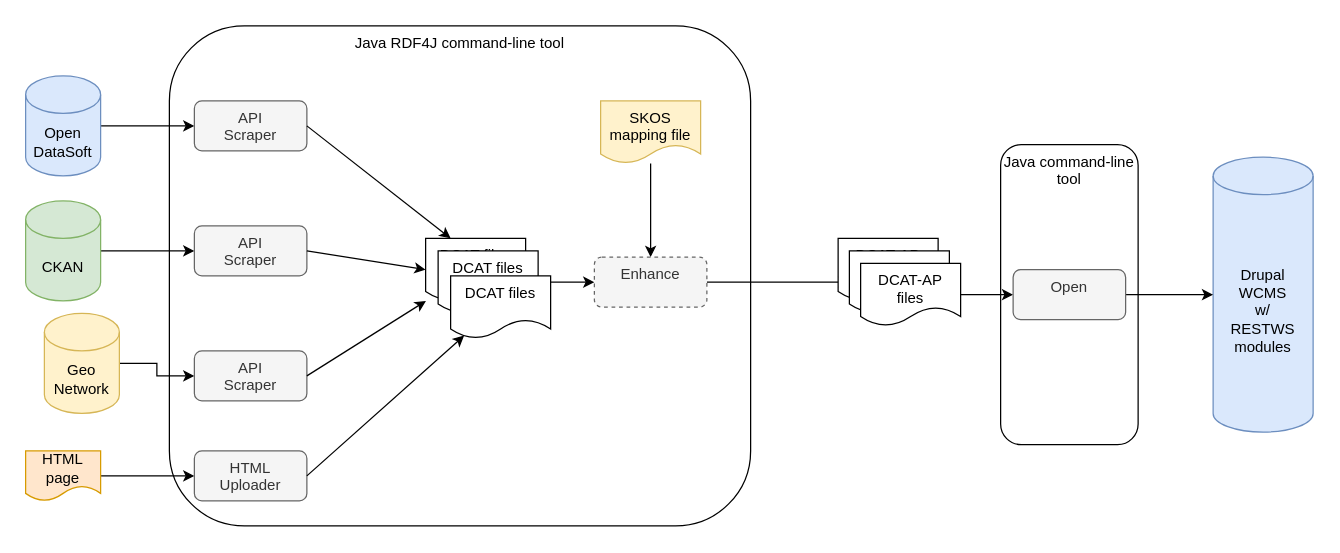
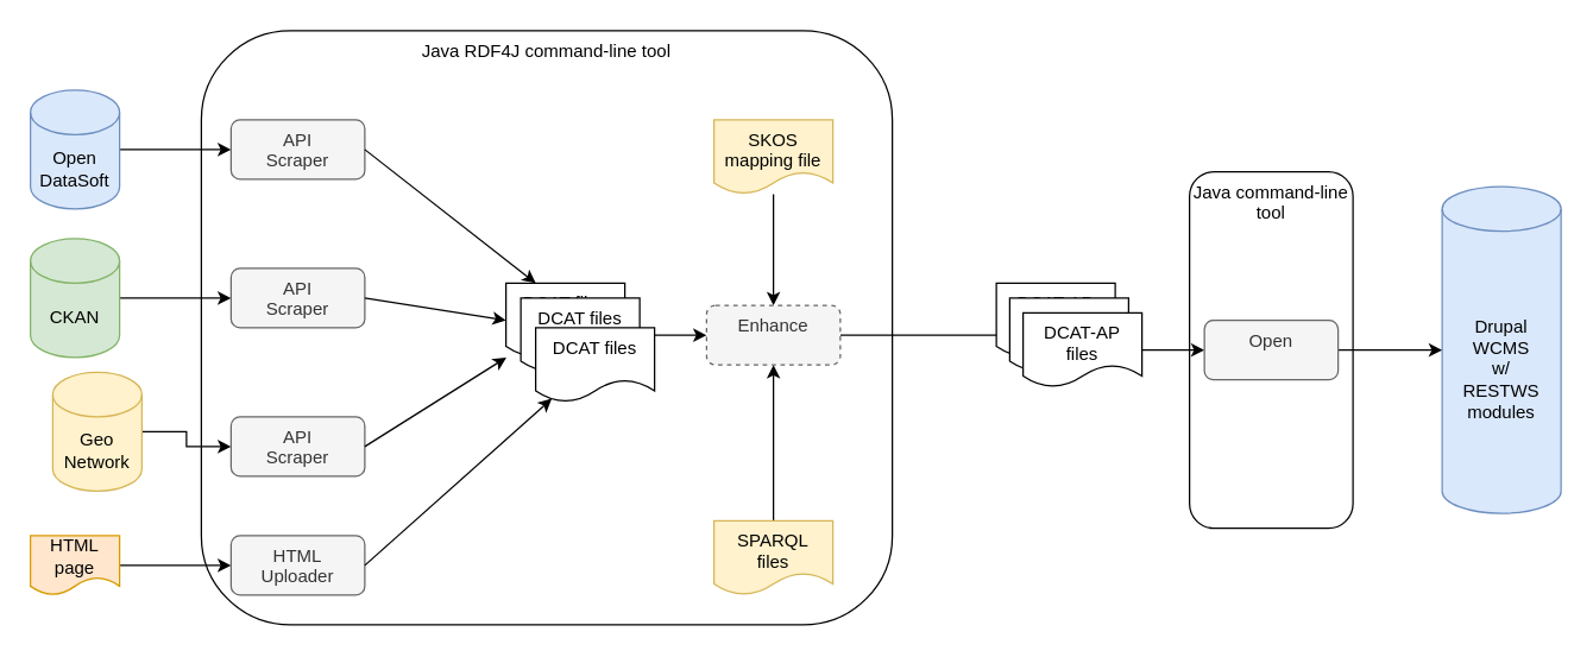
  <mxCell id="0" />
  <mxCell id="1" parent="0" />
  <mxCell id="2" value="Java command-line tool" style="rounded=1;whiteSpace=wrap;html=1;verticalAlign=top;" vertex="1" parent="1"><mxGeometry x="800" y="115" width="110" height="240" as="geometry" /></mxCell>
  <mxCell id="3" value="Java RDF4J command-line tool" style="rounded=1;whiteSpace=wrap;html=1;verticalAlign=top;" vertex="1" parent="1"><mxGeometry x="135" y="20" width="465" height="400" as="geometry" /></mxCell>
  <mxCell id="4" value="" style="edgeStyle=orthogonalEdgeStyle;rounded=0;orthogonalLoop=1;jettySize=auto;html=1;" edge="1" parent="1" source="5" target="12"><mxGeometry relative="1" as="geometry" /></mxCell>
  <mxCell id="5" value="Open&lt;br&gt;DataSoft" style="shape=cylinder3;whiteSpace=wrap;html=1;boundedLbl=1;backgroundOutline=1;size=15;fillColor=#dae8fc;strokeColor=#6c8ebf;" vertex="1" parent="1"><mxGeometry x="20" y="60" width="60" height="80" as="geometry" /></mxCell>
  <mxCell id="6" value="" style="edgeStyle=orthogonalEdgeStyle;rounded=0;orthogonalLoop=1;jettySize=auto;html=1;" edge="1" parent="1" source="7" target="14"><mxGeometry relative="1" as="geometry" /></mxCell>
  <mxCell id="7" value="CKAN" style="shape=cylinder3;whiteSpace=wrap;html=1;boundedLbl=1;backgroundOutline=1;size=15;fillColor=#d5e8d4;strokeColor=#82b366;" vertex="1" parent="1"><mxGeometry x="20" y="160" width="60" height="80" as="geometry" /></mxCell>
  <mxCell id="8" value="" style="edgeStyle=orthogonalEdgeStyle;rounded=0;orthogonalLoop=1;jettySize=auto;html=1;" edge="1" parent="1" source="9" target="15"><mxGeometry relative="1" as="geometry" /></mxCell>
  <mxCell id="9" value="Geo&lt;br&gt;Network" style="shape=cylinder3;whiteSpace=wrap;html=1;boundedLbl=1;backgroundOutline=1;size=15;fillColor=#fff2cc;strokeColor=#d6b656;" vertex="1" parent="1"><mxGeometry x="35" y="250" width="60" height="80" as="geometry" /></mxCell>
  <mxCell id="10" value="" style="edgeStyle=orthogonalEdgeStyle;rounded=0;orthogonalLoop=1;jettySize=auto;html=1;" edge="1" parent="1" source="11" target="13"><mxGeometry relative="1" as="geometry" /></mxCell>
  <mxCell id="11" value="HTML&lt;br&gt;page" style="shape=document;whiteSpace=wrap;html=1;boundedLbl=1;fillColor=#ffe6cc;strokeColor=#d79b00;" vertex="1" parent="1"><mxGeometry x="20" y="360" width="60" height="40" as="geometry" /></mxCell>
  <mxCell id="12" value="API&lt;br&gt;Scraper" style="rounded=1;whiteSpace=wrap;html=1;verticalAlign=top;fillColor=#f5f5f5;strokeColor=#666666;fontColor=#333333;" vertex="1" parent="1"><mxGeometry x="155" y="80" width="90" height="40" as="geometry" /></mxCell>
  <mxCell id="13" value="HTML&lt;br&gt;Uploader" style="rounded=1;whiteSpace=wrap;html=1;verticalAlign=top;fillColor=#f5f5f5;strokeColor=#666666;fontColor=#333333;" vertex="1" parent="1"><mxGeometry x="155" y="360" width="90" height="40" as="geometry" /></mxCell>
  <mxCell id="14" value="API&lt;br&gt;Scraper" style="rounded=1;whiteSpace=wrap;html=1;verticalAlign=top;fillColor=#f5f5f5;strokeColor=#666666;fontColor=#333333;" vertex="1" parent="1"><mxGeometry x="155" y="180" width="90" height="40" as="geometry" /></mxCell>
  <mxCell id="15" value="API&lt;br&gt;Scraper" style="rounded=1;whiteSpace=wrap;html=1;verticalAlign=top;fillColor=#f5f5f5;strokeColor=#666666;fontColor=#333333;" vertex="1" parent="1"><mxGeometry x="155" y="280" width="90" height="40" as="geometry" /></mxCell>
  <mxCell id="16" value="DCAT files" style="shape=document;whiteSpace=wrap;html=1;boundedLbl=1;verticalAlign=top;" vertex="1" parent="1"><mxGeometry x="340" y="190" width="80" height="50" as="geometry" /></mxCell>
  <mxCell id="17" value="" style="edgeStyle=orthogonalEdgeStyle;rounded=0;orthogonalLoop=1;jettySize=auto;html=1;" edge="1" parent="1" source="18" target="29"><mxGeometry relative="1" as="geometry" /></mxCell>
  <mxCell id="18" value="DCAT files" style="shape=document;whiteSpace=wrap;html=1;boundedLbl=1;verticalAlign=top;" vertex="1" parent="1"><mxGeometry x="350" y="200" width="80" height="50" as="geometry" /></mxCell>
  <mxCell id="19" value="DCAT files" style="shape=document;whiteSpace=wrap;html=1;boundedLbl=1;verticalAlign=top;" vertex="1" parent="1"><mxGeometry x="360" y="220" width="80" height="50" as="geometry" /></mxCell>
  <mxCell id="20" value="" style="endArrow=classic;html=1;exitX=1;exitY=0.5;exitDx=0;exitDy=0;entryX=0.25;entryY=0;entryDx=0;entryDy=0;" edge="1" parent="1" source="12" target="16"><mxGeometry width="50" height="50" relative="1" as="geometry"><mxPoint x="480" y="270" as="sourcePoint" /><mxPoint x="530" y="220" as="targetPoint" /></mxGeometry></mxCell>
  <mxCell id="21" value="" style="endArrow=classic;html=1;exitX=1;exitY=0.5;exitDx=0;exitDy=0;entryX=0;entryY=0.5;entryDx=0;entryDy=0;" edge="1" parent="1" source="14" target="16"><mxGeometry width="50" height="50" relative="1" as="geometry"><mxPoint x="480" y="270" as="sourcePoint" /><mxPoint x="530" y="220" as="targetPoint" /></mxGeometry></mxCell>
  <mxCell id="22" value="" style="endArrow=classic;html=1;exitX=1;exitY=0.5;exitDx=0;exitDy=0;" edge="1" parent="1" source="15" target="16"><mxGeometry width="50" height="50" relative="1" as="geometry"><mxPoint x="480" y="270" as="sourcePoint" /><mxPoint x="530" y="220" as="targetPoint" /></mxGeometry></mxCell>
  <mxCell id="23" value="" style="endArrow=classic;html=1;exitX=1;exitY=0.5;exitDx=0;exitDy=0;entryX=0.135;entryY=0.956;entryDx=0;entryDy=0;entryPerimeter=0;" edge="1" parent="1" source="13" target="19"><mxGeometry width="50" height="50" relative="1" as="geometry"><mxPoint x="480" y="270" as="sourcePoint" /><mxPoint x="330" y="220" as="targetPoint" /></mxGeometry></mxCell>
  <mxCell id="24" value="" style="edgeStyle=orthogonalEdgeStyle;rounded=0;orthogonalLoop=1;jettySize=auto;html=1;" edge="1" parent="1" source="25" target="29"><mxGeometry relative="1" as="geometry" /></mxCell>
  <mxCell id="25" value="SKOS mapping file" style="shape=document;whiteSpace=wrap;html=1;boundedLbl=1;verticalAlign=top;fillColor=#fff2cc;strokeColor=#d6b656;" vertex="1" parent="1"><mxGeometry x="480" y="80" width="80" height="50" as="geometry" /></mxCell>
+ <mxCell id="26" value="" style="edgeStyle=orthogonalEdgeStyle;rounded=0;orthogonalLoop=1;jettySize=auto;html=1;" edge="1" parent="1" source="27" target="29"><mxGeometry relative="1" as="geometry" /></mxCell>
+ <mxCell id="27" value="SPARQL&lt;br&gt;files" style="shape=document;whiteSpace=wrap;html=1;boundedLbl=1;verticalAlign=top;fillColor=#fff2cc;strokeColor=#d6b656;" vertex="1" parent="1"><mxGeometry x="480" y="350" width="80" height="50" as="geometry" /></mxCell>
  <mxCell id="28" value="" style="edgeStyle=orthogonalEdgeStyle;rounded=0;orthogonalLoop=1;jettySize=auto;html=1;entryX=0;entryY=0.5;entryDx=0;entryDy=0;" edge="1" parent="1" source="29" target="31"><mxGeometry relative="1" as="geometry" /></mxCell>
  <mxCell id="29" value="Enhance" style="rounded=1;whiteSpace=wrap;html=1;verticalAlign=top;fillColor=#f5f5f5;strokeColor=#666666;fontColor=#333333;dashed=1;" vertex="1" parent="1"><mxGeometry x="475" y="205" width="90" height="40" as="geometry" /></mxCell>
  <mxCell id="30" value="DCAT-AP&lt;br&gt;files" style="shape=document;whiteSpace=wrap;html=1;boundedLbl=1;verticalAlign=top;" vertex="1" parent="1"><mxGeometry x="670" y="190" width="80" height="50" as="geometry" /></mxCell>
  <mxCell id="31" value="DCAT-AP&lt;br&gt;files" style="shape=document;whiteSpace=wrap;html=1;boundedLbl=1;verticalAlign=top;" vertex="1" parent="1"><mxGeometry x="679" y="200" width="80" height="50" as="geometry" /></mxCell>
  <mxCell id="32" value="" style="edgeStyle=orthogonalEdgeStyle;rounded=0;orthogonalLoop=1;jettySize=auto;html=1;" edge="1" parent="1" source="33" target="36"><mxGeometry relative="1" as="geometry" /></mxCell>
  <mxCell id="33" value="DCAT-AP&lt;br&gt;files" style="shape=document;whiteSpace=wrap;html=1;boundedLbl=1;verticalAlign=top;" vertex="1" parent="1"><mxGeometry x="688" y="210" width="80" height="50" as="geometry" /></mxCell>
  <mxCell id="34" value="Drupal&lt;br&gt;WCMS&lt;br&gt;w/&lt;br&gt;RESTWS&lt;br&gt;modules" style="shape=cylinder3;whiteSpace=wrap;html=1;boundedLbl=1;backgroundOutline=1;size=15;fillColor=#dae8fc;strokeColor=#6c8ebf;" vertex="1" parent="1"><mxGeometry x="970" y="125" width="80" height="220" as="geometry" /></mxCell>
  <mxCell id="35" value="" style="edgeStyle=orthogonalEdgeStyle;rounded=0;orthogonalLoop=1;jettySize=auto;html=1;" edge="1" parent="1" source="36" target="34"><mxGeometry relative="1" as="geometry" /></mxCell>
  <mxCell id="36" value="Open" style="rounded=1;whiteSpace=wrap;html=1;verticalAlign=top;fillColor=#f5f5f5;strokeColor=#666666;fontColor=#333333;" vertex="1" parent="1"><mxGeometry x="810" y="215" width="90" height="40" as="geometry" /></mxCell>
